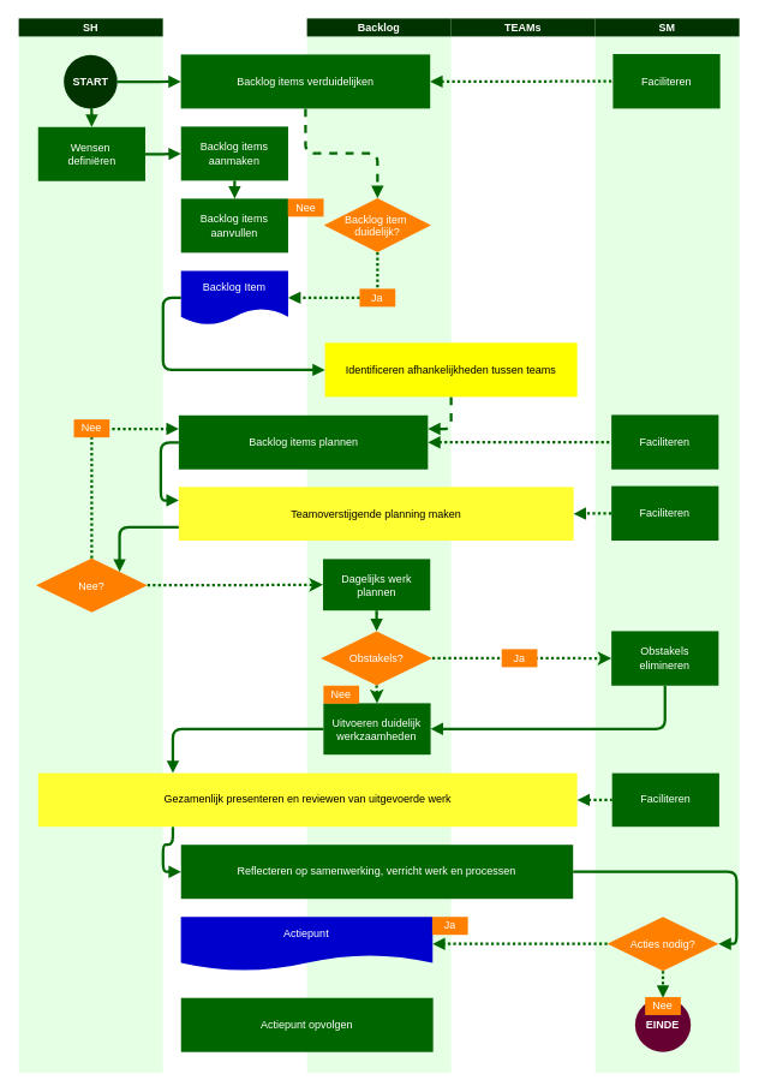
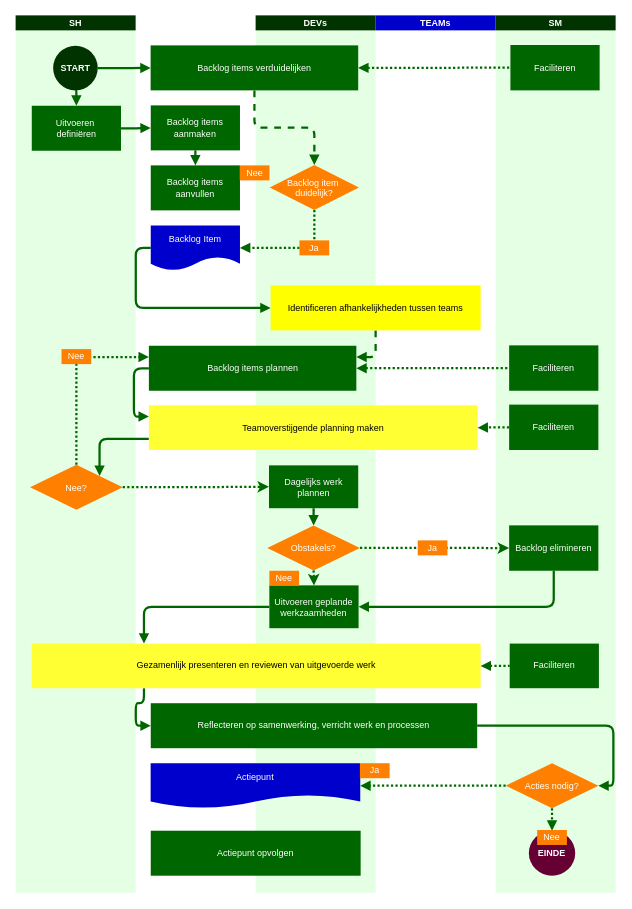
  <mxCell id="0" />
  <mxCell id="1" parent="0" />
  <mxCell id="2" value="" style="rounded=0;whiteSpace=wrap;html=1;fillColor=#CCFFCC;strokeColor=none;opacity=50;" parent="1" vertex="1"><mxGeometry x="660" width="160" height="1170" as="geometry" y="20" /></mxCell>
  <mxCell id="3" value="" style="rounded=0;whiteSpace=wrap;html=1;fillColor=#CCFFCC;strokeColor=none;opacity=50;" parent="1" vertex="1"><mxGeometry width="160" height="1170" as="geometry" x="20" y="20" /></mxCell>
  <mxCell id="4" value="" style="rounded=0;whiteSpace=wrap;html=1;fillColor=#CCFFCC;strokeColor=none;opacity=50;" parent="1" vertex="1"><mxGeometry x="340" width="160" height="1170" as="geometry" y="20" /></mxCell>
  <mxCell id="5" value="&lt;font style=&quot;color: rgb(255, 255, 255);&quot;&gt;&lt;b&gt;SH&lt;/b&gt;&lt;/font&gt;" style="rounded=0;whiteSpace=wrap;html=1;strokeColor=none;fillColor=#003300;" parent="1" vertex="1"><mxGeometry width="160" height="20" as="geometry" x="20" y="20" /></mxCell>
- <mxCell id="6" value="&lt;font style=&quot;color: rgb(255, 255, 255);&quot;&gt;&lt;b&gt;Backlog&lt;/b&gt;&lt;/font&gt;" style="rounded=0;whiteSpace=wrap;html=1;strokeColor=none;fillColor=#003300;" parent="1" vertex="1"><mxGeometry x="340" width="160" height="20" as="geometry" y="20" /></mxCell>
- <mxCell id="7" value="&lt;font style=&quot;color: rgb(255, 255, 255);&quot;&gt;&lt;b&gt;TEAMs&lt;/b&gt;&lt;/font&gt;" style="rounded=0;whiteSpace=wrap;html=1;strokeColor=none;fillColor=#003300;" parent="1" vertex="1"><mxGeometry x="500" width="160" height="20" as="geometry" y="20" /></mxCell>
+ <mxCell id="6" value="&lt;font style=&quot;color: rgb(255, 255, 255);&quot;&gt;&lt;b&gt;DEVs&lt;/b&gt;&lt;/font&gt;" style="rounded=0;whiteSpace=wrap;html=1;strokeColor=none;fillColor=#003300;" parent="1" vertex="1"><mxGeometry x="340" width="160" height="20" as="geometry" y="20" /></mxCell>
+ <mxCell id="7" value="&lt;font style=&quot;color: rgb(255, 255, 255);&quot;&gt;&lt;b&gt;TEAMs&lt;/b&gt;&lt;/font&gt;" style="rounded=0;whiteSpace=wrap;html=1;strokeColor=none;fillColor=#0000cc;" parent="1" vertex="1"><mxGeometry x="500" width="160" height="20" as="geometry" y="20" /></mxCell>
  <mxCell id="8" style="edgeStyle=orthogonalEdgeStyle;rounded=0;orthogonalLoop=1;jettySize=auto;html=1;entryX=0;entryY=0.5;entryDx=0;entryDy=0;strokeWidth=3;strokeColor=#006600;endArrow=block;endFill=1;" parent="1" source="9" target="20" edge="1"><mxGeometry relative="1" as="geometry" /></mxCell>
- <mxCell id="9" value="&lt;font face=&quot;Arial, sans-serif&quot;&gt;&lt;span style=&quot;white-space-collapse: preserve;&quot;&gt;Wensen &lt;/span&gt;&lt;/font&gt;&lt;div&gt;&lt;font face=&quot;Arial, sans-serif&quot;&gt;&lt;span style=&quot;white-space-collapse: preserve;&quot;&gt;definiëren&lt;/span&gt;&lt;/font&gt;&lt;/div&gt;" style="whiteSpace=wrap;shadow=0;fontColor=#FFFFFF;fontFamily=Helvetica;fontStyle=0;html=1;fontSize=12;plain-purple;strokeColor=none;fillColor=#006600;gradientColor=none;spacing=6;verticalAlign=middle;" parent="1" vertex="1"><mxGeometry x="41.52" y="140.5" width="118.978" height="60" as="geometry" /></mxCell>
+ <mxCell id="9" value="&lt;font face=&quot;Arial, sans-serif&quot;&gt;&lt;span style=&quot;white-space-collapse: preserve;&quot;&gt;Uitvoeren &lt;/span&gt;&lt;/font&gt;&lt;div&gt;&lt;font face=&quot;Arial, sans-serif&quot;&gt;&lt;span style=&quot;white-space-collapse: preserve;&quot;&gt;definiëren&lt;/span&gt;&lt;/font&gt;&lt;/div&gt;" style="whiteSpace=wrap;shadow=0;fontColor=#FFFFFF;fontFamily=Helvetica;fontStyle=0;html=1;fontSize=12;plain-purple;strokeColor=none;fillColor=#006600;gradientColor=none;spacing=6;verticalAlign=middle;" parent="1" vertex="1"><mxGeometry x="41.52" y="140.5" width="118.978" height="60" as="geometry" /></mxCell>
  <mxCell id="10" style="edgeStyle=orthogonalEdgeStyle;rounded=1;orthogonalLoop=1;jettySize=auto;html=1;entryX=0.5;entryY=0;entryDx=0;entryDy=0;strokeWidth=3;strokeColor=#006600;flowAnimation=0;curved=0;endArrow=block;endFill=1;dashed=1;" parent="1" source="11" target="13" edge="1"><mxGeometry relative="1" as="geometry" /></mxCell>
  <mxCell id="11" value="Backlog items verduidelijken" style="whiteSpace=wrap;strokeColor=none;fillColor=#006600;shadow=0;fontColor=#FFFFFF;fontFamily=Helvetica;fontStyle=0;html=1;fontSize=12;spacing=6;verticalAlign=middle;fillStyle=auto;" parent="1" vertex="1"><mxGeometry x="200" y="60" width="276.77" height="60" as="geometry" /></mxCell>
  <mxCell id="12" style="edgeStyle=orthogonalEdgeStyle;rounded=1;orthogonalLoop=1;jettySize=auto;html=1;exitX=0.5;exitY=1;exitDx=0;exitDy=0;entryX=1;entryY=0.5;entryDx=0;entryDy=0;strokeWidth=3;strokeColor=#006600;dashed=1;curved=0;endArrow=block;endFill=1;dashPattern=1 1;" parent="1" source="13" target="22" edge="1"><mxGeometry relative="1" as="geometry" /></mxCell>
  <mxCell id="13" value="Backlog item &#10;duidelijk?" style="rhombus;fillColor=#FF8000;strokeColor=none;fontColor=#FFFFFF;" parent="1" vertex="1"><mxGeometry x="358.793" y="219.5" width="118.978" height="60" as="geometry" /></mxCell>
  <mxCell id="14" value="Ja" style="rounded=0;whiteSpace=wrap;html=1;fillColor=#FF8000;fontColor=#FFFFFF;strokeColor=none;" parent="1" vertex="1"><mxGeometry x="398.459" y="320" width="39.659" height="20" as="geometry" /></mxCell>
  <mxCell id="15" style="edgeStyle=orthogonalEdgeStyle;rounded=1;orthogonalLoop=1;jettySize=auto;html=1;exitX=0;exitY=0.5;exitDx=0;exitDy=0;entryX=0.25;entryY=0;entryDx=0;entryDy=0;strokeWidth=3;strokeColor=#006600;endArrow=block;endFill=1;curved=0;" parent="1" source="16" target="18" edge="1"><mxGeometry relative="1" as="geometry" /></mxCell>
- <mxCell id="16" value="Uitvoeren duidelijk werkzaamheden" style="whiteSpace=wrap;strokeColor=none;fillColor=#006600;shadow=0;fontColor=#FFFFFF;fontFamily=Helvetica;fontStyle=0;html=1;fontSize=12;spacing=6;verticalAlign=middle;fillStyle=auto;" parent="1" vertex="1"><mxGeometry x="358.303" y="780" width="118.978" height="57.12" as="geometry" /></mxCell>
+ <mxCell id="16" value="Uitvoeren geplande werkzaamheden" style="whiteSpace=wrap;strokeColor=none;fillColor=#006600;shadow=0;fontColor=#FFFFFF;fontFamily=Helvetica;fontStyle=0;html=1;fontSize=12;spacing=6;verticalAlign=middle;fillStyle=auto;" parent="1" vertex="1"><mxGeometry x="358.303" y="780" width="118.978" height="57.12" as="geometry" /></mxCell>
  <mxCell id="17" style="edgeStyle=orthogonalEdgeStyle;rounded=1;orthogonalLoop=1;jettySize=auto;html=1;exitX=0.25;exitY=1;exitDx=0;exitDy=0;entryX=0;entryY=0.5;entryDx=0;entryDy=0;strokeWidth=3;strokeColor=#006600;endArrow=block;endFill=1;curved=0;" parent="1" source="18" target="31" edge="1"><mxGeometry relative="1" as="geometry" /></mxCell>
  <mxCell id="18" value="Gezamenlijk presenteren en reviewen van uitgevoerde werk" style="whiteSpace=wrap;strokeColor=none;fillColor=#FFFF33;shadow=0;fontColor=#000000;fontFamily=Helvetica;fontStyle=0;html=1;fontSize=12;spacing=6;verticalAlign=middle;fillStyle=auto;" parent="1" vertex="1"><mxGeometry x="41.52" y="857.62" width="598.48" height="59.5" as="geometry" /></mxCell>
  <mxCell id="19" style="edgeStyle=orthogonalEdgeStyle;rounded=0;orthogonalLoop=1;jettySize=auto;html=1;exitX=0.5;exitY=1;exitDx=0;exitDy=0;entryX=0.5;entryY=0;entryDx=0;entryDy=0;strokeWidth=3;strokeColor=#006600;endArrow=block;endFill=1;" parent="1" source="20" target="23" edge="1"><mxGeometry relative="1" as="geometry" /></mxCell>
  <mxCell id="20" value="&lt;span id=&quot;docs-internal-guid-4acb14f2-7fff-6d94-5c89-45a00911f3d4&quot;&gt;&lt;span style=&quot;font-family: Arial, sans-serif; background-color: transparent; font-variant-numeric: normal; font-variant-east-asian: normal; font-variant-alternates: normal; font-variant-position: normal; font-variant-emoji: normal; vertical-align: baseline; white-space-collapse: preserve;&quot;&gt;&lt;font&gt;Backlog items aanmaken&lt;br&gt;&lt;/font&gt;&lt;/span&gt;&lt;/span&gt;" style="whiteSpace=wrap;shadow=0;fontColor=#FFFFFF;fontFamily=Helvetica;fontStyle=0;html=1;fontSize=12;plain-purple;strokeColor=none;fillColor=#006600;gradientColor=none;spacing=6;verticalAlign=middle;" parent="1" vertex="1"><mxGeometry x="200.157" y="140" width="118.978" height="60" as="geometry" /></mxCell>
  <mxCell id="21" style="edgeStyle=orthogonalEdgeStyle;rounded=1;orthogonalLoop=1;jettySize=auto;html=1;exitX=0;exitY=0.5;exitDx=0;exitDy=0;entryX=0;entryY=0.5;entryDx=0;entryDy=0;curved=0;strokeColor=#006600;strokeWidth=3;endArrow=block;endFill=1;" parent="1" source="22" target="58" edge="1"><mxGeometry relative="1" as="geometry" /></mxCell>
  <mxCell id="22" value="Backlog Item" style="shape=document;whiteSpace=wrap;verticalAlign=middle;strokeColor=none;fillColor=#0000CC;shadow=0;fontColor=#FFFFFF;fontFamily=Helvetica;fontStyle=0;html=1;fontSize=12;spacing=6;spacingBottom=22;" parent="1" vertex="1"><mxGeometry x="200.157" y="300" width="118.978" height="60" as="geometry" /></mxCell>
  <mxCell id="23" value="Backlog items aanvullen" style="whiteSpace=wrap;shadow=0;fontColor=#FFFFFF;fontFamily=Helvetica;fontStyle=0;html=1;fontSize=12;plain-purple;strokeColor=none;fillColor=#006600;gradientColor=none;spacing=6;verticalAlign=middle;" parent="1" vertex="1"><mxGeometry x="200.157" y="220" width="118.978" height="60" as="geometry" /></mxCell>
  <mxCell id="24" style="edgeStyle=orthogonalEdgeStyle;rounded=1;orthogonalLoop=1;jettySize=auto;html=1;entryX=0;entryY=0.25;entryDx=0;entryDy=0;exitX=0;exitY=0.5;exitDx=0;exitDy=0;strokeWidth=3;curved=0;strokeColor=#006600;endArrow=block;endFill=1;" edge="1" parent="1" source="26" target="60"><mxGeometry relative="1" as="geometry" /></mxCell>
  <mxCell id="25" style="edgeStyle=orthogonalEdgeStyle;rounded=1;orthogonalLoop=1;jettySize=auto;html=1;exitX=0.5;exitY=0;exitDx=0;exitDy=0;entryX=0;entryY=0.25;entryDx=0;entryDy=0;strokeWidth=3;dashed=1;dashPattern=1 1;curved=0;strokeColor=#006600;endArrow=block;endFill=1;" edge="1" parent="1" source="64" target="26"><mxGeometry relative="1" as="geometry" /></mxCell>
  <mxCell id="26" value="Backlog items plannen" style="whiteSpace=wrap;strokeColor=none;fillColor=#006600;shadow=0;fontColor=#FFFFFF;fontFamily=Helvetica;fontStyle=0;html=1;fontSize=12;spacing=6;verticalAlign=middle;fillStyle=auto;" parent="1" vertex="1"><mxGeometry x="197.668" y="460.5" width="276.623" height="60" as="geometry" /></mxCell>
  <mxCell id="27" value="Faciliteren" style="whiteSpace=wrap;shadow=0;fontColor=#FFFFFF;fontFamily=Helvetica;fontStyle=0;html=1;fontSize=12;plain-purple;strokeColor=none;fillColor=#006600;gradientColor=none;spacing=6;verticalAlign=middle;" parent="1" vertex="1"><mxGeometry x="679.71" y="59.5" width="118.978" height="60.5" as="geometry" /></mxCell>
  <mxCell id="28" value="Faciliteren" style="whiteSpace=wrap;shadow=0;fontColor=#FFFFFF;fontFamily=Helvetica;fontStyle=0;html=1;fontSize=12;plain-purple;strokeColor=none;fillColor=#006600;gradientColor=none;spacing=6;verticalAlign=middle;" parent="1" vertex="1"><mxGeometry x="678.02" y="460" width="118.978" height="60.5" as="geometry" /></mxCell>
  <mxCell id="29" value="Faciliteren" style="whiteSpace=wrap;shadow=0;fontColor=#FFFFFF;fontFamily=Helvetica;fontStyle=0;html=1;fontSize=12;plain-purple;strokeColor=none;fillColor=#006600;gradientColor=none;spacing=6;verticalAlign=middle;" parent="1" vertex="1"><mxGeometry x="678.74" y="857.62" width="118.98" height="59.5" as="geometry" /></mxCell>
  <mxCell id="30" style="edgeStyle=orthogonalEdgeStyle;rounded=1;orthogonalLoop=1;jettySize=auto;html=1;exitX=1;exitY=0.5;exitDx=0;exitDy=0;entryX=1;entryY=0.5;entryDx=0;entryDy=0;strokeColor=#006600;strokeWidth=3;endArrow=block;endFill=1;curved=0;" parent="1" source="31" target="34" edge="1"><mxGeometry relative="1" as="geometry" /></mxCell>
  <mxCell id="31" value="Reflecteren op samenwerking, verricht werk en processen" style="whiteSpace=wrap;strokeColor=none;fillColor=#006600;shadow=0;fontColor=#FFFFFF;fontFamily=Helvetica;fontStyle=0;html=1;fontSize=12;spacing=6;verticalAlign=middle;fillStyle=auto;" parent="1" vertex="1"><mxGeometry x="200.16" y="937.12" width="435.259" height="60" as="geometry" /></mxCell>
  <mxCell id="32" style="edgeStyle=orthogonalEdgeStyle;rounded=0;orthogonalLoop=1;jettySize=auto;html=1;entryX=1;entryY=0.5;entryDx=0;entryDy=0;strokeWidth=3;dashed=1;strokeColor=#006600;dashPattern=1 1;endArrow=block;endFill=1;" parent="1" source="34" target="35" edge="1"><mxGeometry relative="1" as="geometry" /></mxCell>
  <mxCell id="33" style="edgeStyle=orthogonalEdgeStyle;rounded=0;orthogonalLoop=1;jettySize=auto;html=1;entryX=0.5;entryY=0;entryDx=0;entryDy=0;strokeWidth=3;dashed=1;dashPattern=1 1;strokeColor=#006600;endArrow=block;endFill=1;" parent="1" source="34" target="45" edge="1"><mxGeometry relative="1" as="geometry"><mxPoint x="735.209" y="1107.12" as="targetPoint" /></mxGeometry></mxCell>
  <mxCell id="34" value="Acties nodig?" style="rhombus;fillColor=#FF8000;strokeColor=none;fontColor=#FFFFFF;" parent="1" vertex="1"><mxGeometry x="673.42" y="1017.12" width="123.58" height="60" as="geometry" /></mxCell>
  <mxCell id="35" value="Actiepunt" style="shape=document;whiteSpace=wrap;verticalAlign=middle;strokeColor=none;fillColor=#0000CC;shadow=0;fontColor=#FFFFFF;fontFamily=Helvetica;fontStyle=0;html=1;fontSize=12;spacing=6;spacingBottom=22;" parent="1" vertex="1"><mxGeometry x="200.02" y="1017.12" width="279.49" height="60" as="geometry" /></mxCell>
  <mxCell id="36" value="Ja" style="rounded=0;whiteSpace=wrap;html=1;fillColor=#FF8000;fontColor=#FFFFFF;strokeColor=none;fontSize=12;" parent="1" vertex="1"><mxGeometry x="479.02" y="1017.12" width="39.659" height="20" as="geometry" /></mxCell>
  <mxCell id="37" value="Nee" style="rounded=0;whiteSpace=wrap;html=1;fillColor=#FF8000;fontColor=#FFFFFF;strokeColor=none;" parent="1" vertex="1"><mxGeometry x="318.839" y="220" width="39.659" height="20" as="geometry" /></mxCell>
  <mxCell id="38" value="Actiepunt opvolgen" style="whiteSpace=wrap;strokeColor=none;fillColor=#006600;shadow=0;fontColor=#FFFFFF;fontFamily=Helvetica;fontStyle=0;html=1;fontSize=12;spacing=6;verticalAlign=middle;fillStyle=auto;" parent="1" vertex="1"><mxGeometry x="200.16" y="1107.12" width="279.86" height="60" as="geometry" /></mxCell>
  <mxCell id="39" value="" style="endArrow=none;startArrow=block;html=1;rounded=0;exitX=1;exitY=0.5;exitDx=0;exitDy=0;entryX=0;entryY=0.5;entryDx=0;entryDy=0;strokeWidth=3;strokeColor=#006600;dashed=1;dashPattern=1 1;startFill=1;endFill=1;" parent="1" source="11" target="27" edge="1"><mxGeometry width="50" height="50" relative="1" as="geometry"><mxPoint x="476.77" y="180" as="sourcePoint" /><mxPoint x="516.43" y="180.75" as="targetPoint" /></mxGeometry></mxCell>
  <mxCell id="40" value="" style="endArrow=none;startArrow=block;html=1;rounded=0;exitX=1;exitY=0.5;exitDx=0;exitDy=0;entryX=0;entryY=0.5;entryDx=0;entryDy=0;strokeWidth=3;strokeColor=#006600;dashed=1;dashPattern=1 1;endFill=1;startFill=1;" parent="1" source="26" target="28" edge="1"><mxGeometry width="50" height="50" relative="1" as="geometry"><mxPoint x="598.04" y="580" as="sourcePoint" /><mxPoint x="648.04" y="530" as="targetPoint" /></mxGeometry></mxCell>
  <mxCell id="41" value="" style="endArrow=none;startArrow=block;html=1;rounded=0;exitX=1;exitY=0.5;exitDx=0;exitDy=0;entryX=0;entryY=0.5;entryDx=0;entryDy=0;strokeWidth=3;dashed=1;dashPattern=1 1;strokeColor=#006600;endFill=1;startFill=1;" parent="1" source="18" target="29" edge="1"><mxGeometry width="50" height="50" relative="1" as="geometry"><mxPoint x="600.53" y="817.12" as="sourcePoint" /><mxPoint x="650.53" y="767.12" as="targetPoint" /></mxGeometry></mxCell>
  <mxCell id="42" style="edgeStyle=orthogonalEdgeStyle;rounded=1;orthogonalLoop=1;jettySize=auto;html=1;entryX=0;entryY=0.5;entryDx=0;entryDy=0;curved=0;strokeColor=#006600;strokeWidth=3;endArrow=block;endFill=1;" parent="1" source="44" target="11" edge="1"><mxGeometry relative="1" as="geometry" /></mxCell>
  <mxCell id="43" style="edgeStyle=orthogonalEdgeStyle;rounded=1;orthogonalLoop=1;jettySize=auto;html=1;exitX=0.5;exitY=1;exitDx=0;exitDy=0;entryX=0.5;entryY=0;entryDx=0;entryDy=0;strokeColor=#006600;endArrow=block;endFill=1;strokeWidth=3;curved=0;" parent="1" source="44" target="9" edge="1"><mxGeometry relative="1" as="geometry" /></mxCell>
  <mxCell id="44" value="&lt;b&gt;START&lt;/b&gt;" style="ellipse;whiteSpace=wrap;html=1;aspect=fixed;fillColor=#003300;fontColor=#FFFFFF;strokeColor=none;" parent="1" vertex="1"><mxGeometry x="70" y="60.5" width="59.5" height="59.5" as="geometry" /></mxCell>
  <mxCell id="45" value="&lt;b&gt;EINDE&lt;/b&gt;" style="ellipse;whiteSpace=wrap;html=1;strokeColor=none;fillColor=#660033;fontColor=#FFFFFF;" parent="1" vertex="1"><mxGeometry x="704.32" y="1107.12" width="61.78" height="60" as="geometry" /></mxCell>
  <mxCell id="46" value="Nee" style="rounded=0;whiteSpace=wrap;html=1;fillColor=#FF8000;fontColor=#FFFFFF;strokeColor=none;" parent="1" vertex="1"><mxGeometry x="715.38" y="1106.12" width="39.659" height="20" as="geometry" /></mxCell>
  <mxCell id="47" style="edgeStyle=orthogonalEdgeStyle;rounded=0;orthogonalLoop=1;jettySize=auto;html=1;entryX=0.5;entryY=0;entryDx=0;entryDy=0;strokeWidth=3;strokeColor=#006600;endArrow=block;endFill=1;" parent="1" source="48" target="51" edge="1"><mxGeometry relative="1" as="geometry" /></mxCell>
  <mxCell id="48" value="Dagelijks werk plannen" style="whiteSpace=wrap;strokeColor=none;fillColor=#006600;shadow=0;fontColor=#FFFFFF;fontFamily=Helvetica;fontStyle=0;html=1;fontSize=12;spacing=6;verticalAlign=middle;fillStyle=auto;" parent="1" vertex="1"><mxGeometry x="357.82" y="620" width="118.978" height="57.12" as="geometry" /></mxCell>
  <mxCell id="49" style="edgeStyle=orthogonalEdgeStyle;rounded=0;orthogonalLoop=1;jettySize=auto;html=1;exitX=0.5;exitY=1;exitDx=0;exitDy=0;entryX=0.5;entryY=0;entryDx=0;entryDy=0;strokeWidth=3;strokeColor=#006600;dashed=1;dashPattern=1 1;" parent="1" source="51" target="16" edge="1"><mxGeometry relative="1" as="geometry" /></mxCell>
  <mxCell id="50" style="edgeStyle=orthogonalEdgeStyle;rounded=0;orthogonalLoop=1;jettySize=auto;html=1;entryX=0;entryY=0.5;entryDx=0;entryDy=0;strokeColor=#006600;dashed=1;dashPattern=1 1;strokeWidth=3;" parent="1" source="51" target="54" edge="1"><mxGeometry relative="1" as="geometry" /></mxCell>
  <mxCell id="51" value="Obstakels?" style="rhombus;fillColor=#FF8000;strokeColor=none;fontColor=#FFFFFF;" parent="1" vertex="1"><mxGeometry x="355.53" y="700" width="123.57" height="60" as="geometry" /></mxCell>
  <mxCell id="52" value="Nee" style="rounded=0;whiteSpace=wrap;html=1;fillColor=#FF8000;fontColor=#FFFFFF;strokeColor=none;" parent="1" vertex="1"><mxGeometry x="358.3" y="760.5" width="39.659" height="20" as="geometry" /></mxCell>
  <mxCell id="53" style="edgeStyle=orthogonalEdgeStyle;rounded=1;orthogonalLoop=1;jettySize=auto;html=1;exitX=0.5;exitY=1;exitDx=0;exitDy=0;entryX=1;entryY=0.5;entryDx=0;entryDy=0;strokeColor=#006600;endArrow=block;endFill=1;strokeWidth=3;curved=0;" parent="1" source="54" target="16" edge="1"><mxGeometry relative="1" as="geometry" /></mxCell>
- <mxCell id="54" value="Obstakels elimineren" style="whiteSpace=wrap;shadow=0;fontColor=#FFFFFF;fontFamily=Helvetica;fontStyle=0;html=1;fontSize=12;plain-purple;strokeColor=none;fillColor=#006600;gradientColor=none;spacing=6;verticalAlign=middle;" parent="1" vertex="1"><mxGeometry x="678.02" y="700" width="118.978" height="60.5" as="geometry" /></mxCell>
+ <mxCell id="54" value="Backlog elimineren" style="whiteSpace=wrap;shadow=0;fontColor=#FFFFFF;fontFamily=Helvetica;fontStyle=0;html=1;fontSize=12;plain-purple;strokeColor=none;fillColor=#006600;gradientColor=none;spacing=6;verticalAlign=middle;" parent="1" vertex="1"><mxGeometry x="678.02" y="700" width="118.978" height="60.5" as="geometry" /></mxCell>
  <mxCell id="55" value="Ja" style="rounded=0;whiteSpace=wrap;html=1;fillColor=#FF8000;fontColor=#FFFFFF;strokeColor=none;" parent="1" vertex="1"><mxGeometry x="556.1" y="720" width="39.659" height="20" as="geometry" /></mxCell>
  <mxCell id="56" value="&lt;font style=&quot;color: rgb(255, 255, 255);&quot;&gt;&lt;b&gt;SM&lt;/b&gt;&lt;/font&gt;" style="rounded=0;whiteSpace=wrap;html=1;strokeColor=none;fillColor=#003300;" parent="1" vertex="1"><mxGeometry x="660" width="160" height="20" as="geometry" y="20" /></mxCell>
  <mxCell id="57" style="edgeStyle=orthogonalEdgeStyle;rounded=1;orthogonalLoop=1;jettySize=auto;html=1;entryX=1;entryY=0.25;entryDx=0;entryDy=0;curved=0;strokeWidth=3;strokeColor=#006600;endArrow=block;endFill=1;dashed=1;" edge="1" parent="1" source="58" target="26"><mxGeometry relative="1" as="geometry" /></mxCell>
  <mxCell id="58" value="Identificeren afhankelijkheden tussen teams" style="whiteSpace=wrap;strokeColor=none;fillColor=#FFFF00;shadow=0;fontColor=#000000;fontFamily=Helvetica;fontStyle=0;html=1;fontSize=12;spacing=6;verticalAlign=middle;fillStyle=auto;" vertex="1" parent="1"><mxGeometry x="360" y="380" width="280" height="60" as="geometry" /></mxCell>
  <mxCell id="59" style="edgeStyle=orthogonalEdgeStyle;rounded=1;orthogonalLoop=1;jettySize=auto;html=1;exitX=0;exitY=0.75;exitDx=0;exitDy=0;entryX=1;entryY=0;entryDx=0;entryDy=0;strokeWidth=3;curved=0;strokeColor=#006600;endArrow=block;endFill=1;" edge="1" parent="1" source="60" target="64"><mxGeometry relative="1" as="geometry" /></mxCell>
  <mxCell id="60" value="Teamoverstijgende planning maken" style="whiteSpace=wrap;strokeColor=none;fillColor=#FFFF33;shadow=0;fontColor=#000000;fontFamily=Helvetica;fontStyle=0;html=1;fontSize=12;spacing=6;verticalAlign=middle;fillStyle=auto;" vertex="1" parent="1"><mxGeometry x="197.67" y="540" width="438.33" height="59.5" as="geometry" /></mxCell>
  <mxCell id="61" style="edgeStyle=orthogonalEdgeStyle;rounded=0;orthogonalLoop=1;jettySize=auto;html=1;entryX=1;entryY=0.5;entryDx=0;entryDy=0;dashed=1;dashPattern=1 1;strokeColor=#006600;strokeWidth=3;endArrow=block;endFill=1;" edge="1" parent="1" source="62" target="60"><mxGeometry relative="1" as="geometry" /></mxCell>
  <mxCell id="62" value="Faciliteren" style="whiteSpace=wrap;shadow=0;fontColor=#FFFFFF;fontFamily=Helvetica;fontStyle=0;html=1;fontSize=12;plain-purple;strokeColor=none;fillColor=#006600;gradientColor=none;spacing=6;verticalAlign=middle;" vertex="1" parent="1"><mxGeometry x="678.02" y="539" width="118.978" height="60.5" as="geometry" /></mxCell>
  <mxCell id="63" style="edgeStyle=orthogonalEdgeStyle;rounded=0;orthogonalLoop=1;jettySize=auto;html=1;entryX=0;entryY=0.5;entryDx=0;entryDy=0;strokeWidth=3;dashed=1;dashPattern=1 1;strokeColor=#006600;" edge="1" parent="1" source="64" target="48"><mxGeometry relative="1" as="geometry" /></mxCell>
  <mxCell id="64" value="Nee?" style="rhombus;fillColor=#FF8000;strokeColor=none;fontColor=#FFFFFF;" vertex="1" parent="1"><mxGeometry x="39.22" y="619" width="123.57" height="60" as="geometry" /></mxCell>
  <mxCell id="65" value="Nee" style="rounded=0;whiteSpace=wrap;html=1;fillColor=#FF8000;fontColor=#FFFFFF;strokeColor=none;" vertex="1" parent="1"><mxGeometry x="81.18" y="465" width="39.659" height="20" as="geometry" /></mxCell>
